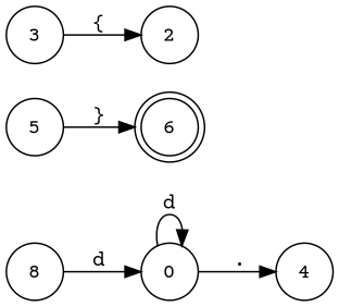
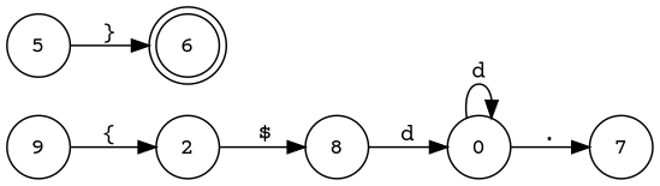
  digraph {
    fontname="Courier Prime"
    rankdir=LR
    node [fontname="Courier Prime" shape=circle]
    edge [fontname="Courier Prime"]
    0
-   4
+   4 [label=7]
    6 [shape=doublecircle]
    5
    n5 [label=8]
    2
-   3
+   3 [label=9]
    0 -> 0 [label=d]
    0 -> 4 [label="."]
    5 -> 6 [label="}"]
    n5 -> 0 [label=d]
+   2 -> n5 [label="$"]
    3 -> 2 [label="{"]
  }
